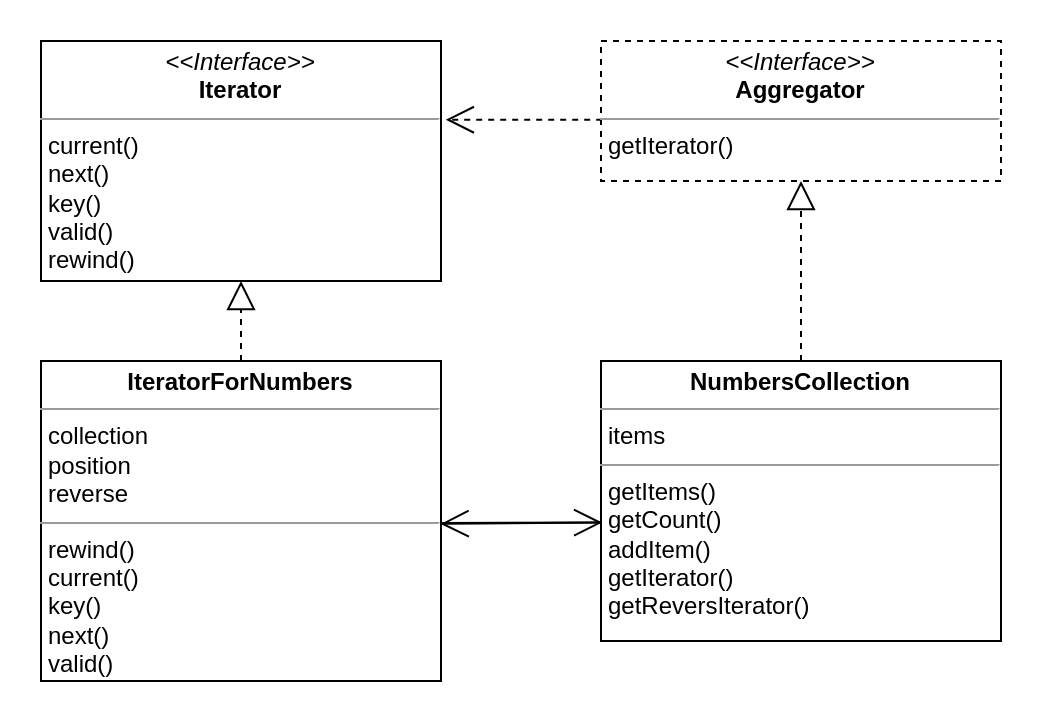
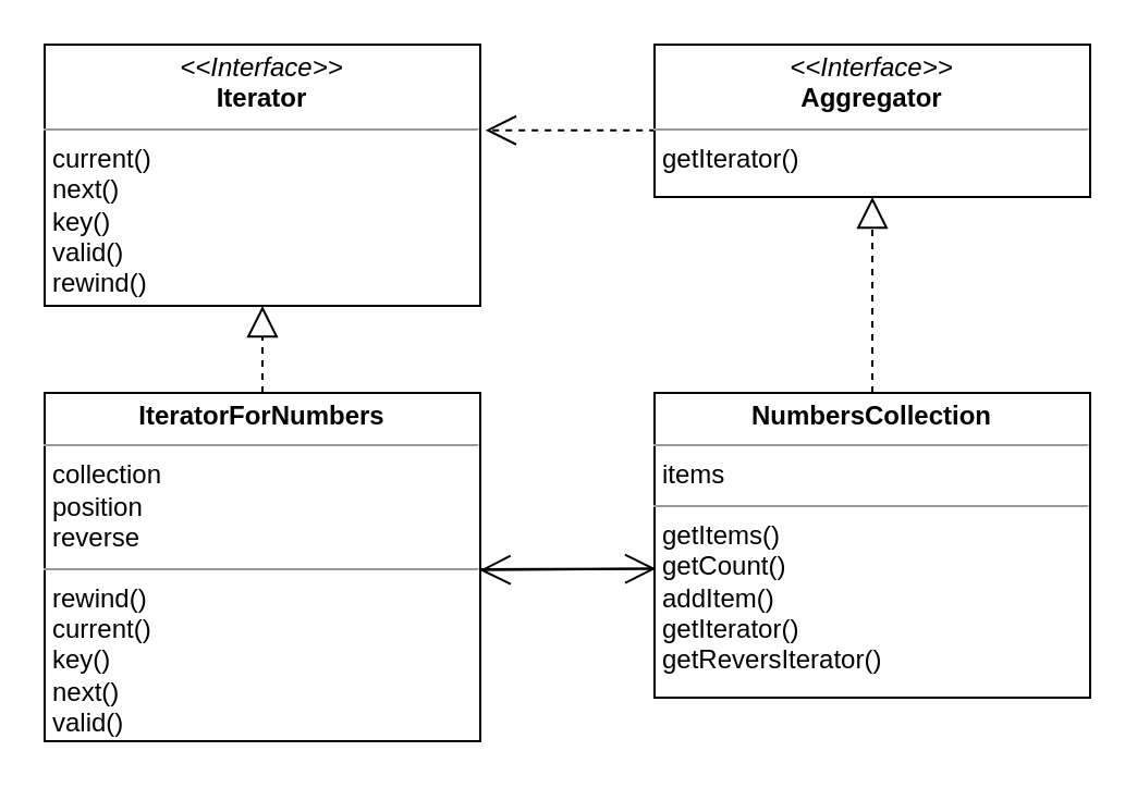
  <mxCell id="0" />
  <mxCell id="1" parent="0" />
  <mxCell id="2" value="Use" style="endArrow=open;endSize=12;dashed=1;html=1;rounded=0;exitX=0.003;exitY=0.563;exitDx=0;exitDy=0;entryX=1.012;entryY=0.328;entryDx=0;entryDy=0;entryPerimeter=0;exitPerimeter=0;" edge="1" parent="1" source="5" target="3"><mxGeometry x="-1" y="36" width="160" relative="1" as="geometry"><mxPoint x="170" y="320" as="sourcePoint" /><mxPoint x="330" y="320" as="targetPoint" /><mxPoint x="29" y="-15" as="offset" /></mxGeometry></mxCell>
  <mxCell id="3" value="&lt;p style=&quot;margin:0px;margin-top:4px;text-align:center;&quot;&gt;&lt;i&gt;&amp;lt;&amp;lt;Interface&amp;gt;&amp;gt;&lt;/i&gt;&lt;br&gt;&lt;b&gt;Iterator&lt;/b&gt;&lt;/p&gt;&lt;hr size=&quot;1&quot;&gt;&lt;p style=&quot;margin:0px;margin-left:4px;&quot;&gt;current()&lt;/p&gt;&lt;p style=&quot;margin:0px;margin-left:4px;&quot;&gt;next()&lt;/p&gt;&lt;p style=&quot;margin:0px;margin-left:4px;&quot;&gt;key()&lt;/p&gt;&lt;p style=&quot;margin:0px;margin-left:4px;&quot;&gt;valid()&lt;/p&gt;&lt;p style=&quot;margin:0px;margin-left:4px;&quot;&gt;rewind()&lt;/p&gt;" style="verticalAlign=top;align=left;overflow=fill;fontSize=12;fontFamily=Helvetica;html=1;" parent="1" vertex="1"><mxGeometry x="20" y="20" width="200" height="120" as="geometry" /></mxCell>
  <mxCell id="4" value="&lt;p style=&quot;margin:0px;margin-top:4px;text-align:center;&quot;&gt;&lt;b&gt;IteratorForNumbers&lt;/b&gt;&lt;/p&gt;&lt;hr size=&quot;1&quot;&gt;&lt;p style=&quot;margin:0px;margin-left:4px;&quot;&gt;&lt;span style=&quot;background-color: initial;&quot;&gt;collection&lt;/span&gt;&lt;br&gt;&lt;/p&gt;&lt;p style=&quot;margin:0px;margin-left:4px;&quot;&gt;&lt;span style=&quot;background-color: initial;&quot;&gt;position&lt;/span&gt;&lt;/p&gt;&lt;p style=&quot;margin:0px;margin-left:4px;&quot;&gt;&lt;span style=&quot;background-color: initial;&quot;&gt;reverse&lt;/span&gt;&lt;/p&gt;&lt;hr size=&quot;1&quot;&gt;&lt;p style=&quot;margin: 0px 0px 0px 4px;&quot;&gt;rewind()&lt;/p&gt;&lt;p style=&quot;margin: 0px 0px 0px 4px;&quot;&gt;current()&lt;br&gt;&lt;/p&gt;&lt;p style=&quot;margin: 0px 0px 0px 4px;&quot;&gt;key()&lt;/p&gt;&lt;p style=&quot;margin: 0px 0px 0px 4px;&quot;&gt;next()&lt;/p&gt;&lt;p style=&quot;margin: 0px 0px 0px 4px;&quot;&gt;valid()&lt;/p&gt;&lt;div&gt;&lt;br&gt;&lt;/div&gt;" style="verticalAlign=top;align=left;overflow=fill;fontSize=12;fontFamily=Helvetica;html=1;" vertex="1" parent="1"><mxGeometry x="20" y="180" width="200" height="160" as="geometry" /></mxCell>
- <mxCell id="5" value="&lt;p style=&quot;margin:0px;margin-top:4px;text-align:center;&quot;&gt;&lt;i&gt;&amp;lt;&amp;lt;Interface&amp;gt;&amp;gt;&lt;/i&gt;&lt;br&gt;&lt;b&gt;Aggregator&lt;/b&gt;&lt;/p&gt;&lt;hr size=&quot;1&quot;&gt;&lt;p style=&quot;margin:0px;margin-left:4px;&quot;&gt;getIterator()&lt;/p&gt;" style="verticalAlign=top;align=left;overflow=fill;fontSize=12;fontFamily=Helvetica;html=1;dashed=1;" vertex="1" parent="1"><mxGeometry x="300" y="20" width="200" height="70" as="geometry" /></mxCell>
+ <mxCell id="5" value="&lt;p style=&quot;margin:0px;margin-top:4px;text-align:center;&quot;&gt;&lt;i&gt;&amp;lt;&amp;lt;Interface&amp;gt;&amp;gt;&lt;/i&gt;&lt;br&gt;&lt;b&gt;Aggregator&lt;/b&gt;&lt;/p&gt;&lt;hr size=&quot;1&quot;&gt;&lt;p style=&quot;margin:0px;margin-left:4px;&quot;&gt;getIterator()&lt;/p&gt;" style="verticalAlign=top;align=left;overflow=fill;fontSize=12;fontFamily=Helvetica;html=1;" vertex="1" parent="1"><mxGeometry x="300" y="20" width="200" height="70" as="geometry" /></mxCell>
  <mxCell id="6" value="&lt;p style=&quot;margin:0px;margin-top:4px;text-align:center;&quot;&gt;&lt;b&gt;NumbersCollection&lt;/b&gt;&lt;/p&gt;&lt;hr size=&quot;1&quot;&gt;&lt;p style=&quot;margin:0px;margin-left:4px;&quot;&gt;&lt;span style=&quot;background-color: initial;&quot;&gt;items&lt;/span&gt;&lt;/p&gt;&lt;hr size=&quot;1&quot;&gt;&lt;p style=&quot;margin: 0px 0px 0px 4px;&quot;&gt;getItems()&lt;/p&gt;&lt;p style=&quot;margin: 0px 0px 0px 4px;&quot;&gt;getCount()&lt;br&gt;&lt;/p&gt;&lt;p style=&quot;margin: 0px 0px 0px 4px;&quot;&gt;addItem()&lt;/p&gt;&lt;p style=&quot;margin: 0px 0px 0px 4px;&quot;&gt;getIterator()&lt;/p&gt;&lt;p style=&quot;margin: 0px 0px 0px 4px;&quot;&gt;getReversIterator()&lt;/p&gt;&lt;div&gt;&lt;br&gt;&lt;/div&gt;" style="verticalAlign=top;align=left;overflow=fill;fontSize=12;fontFamily=Helvetica;html=1;" vertex="1" parent="1"><mxGeometry x="300" y="180" width="200" height="140" as="geometry" /></mxCell>
  <mxCell id="7" value="" style="endArrow=block;dashed=1;endFill=0;endSize=12;html=1;rounded=0;entryX=0.5;entryY=1;entryDx=0;entryDy=0;exitX=0.5;exitY=0;exitDx=0;exitDy=0;" edge="1" parent="1" source="4" target="3"><mxGeometry width="160" relative="1" as="geometry"><mxPoint x="140" y="230" as="sourcePoint" /><mxPoint x="300" y="230" as="targetPoint" /></mxGeometry></mxCell>
  <mxCell id="8" value="" style="endArrow=block;dashed=1;endFill=0;endSize=12;html=1;rounded=0;entryX=0.5;entryY=1;entryDx=0;entryDy=0;exitX=0.5;exitY=0;exitDx=0;exitDy=0;" edge="1" parent="1" source="6" target="5"><mxGeometry width="160" relative="1" as="geometry"><mxPoint x="420" y="130" as="sourcePoint" /><mxPoint x="420" y="90" as="targetPoint" /></mxGeometry></mxCell>
  <mxCell id="9" value="" style="endArrow=open;endFill=1;endSize=12;html=1;rounded=0;entryX=0.003;entryY=0.577;entryDx=0;entryDy=0;entryPerimeter=0;" edge="1" parent="1" target="6"><mxGeometry width="160" relative="1" as="geometry"><mxPoint x="220" y="261" as="sourcePoint" /><mxPoint x="370" y="270" as="targetPoint" /></mxGeometry></mxCell>
  <mxCell id="10" value="" style="endArrow=open;endFill=1;endSize=12;html=1;rounded=0;entryX=0.999;entryY=0.509;entryDx=0;entryDy=0;entryPerimeter=0;exitX=0;exitY=0.577;exitDx=0;exitDy=0;exitPerimeter=0;" edge="1" parent="1" source="6" target="4"><mxGeometry width="160" relative="1" as="geometry"><mxPoint x="300" y="260" as="sourcePoint" /><mxPoint x="220" y="260" as="targetPoint" /></mxGeometry></mxCell>
